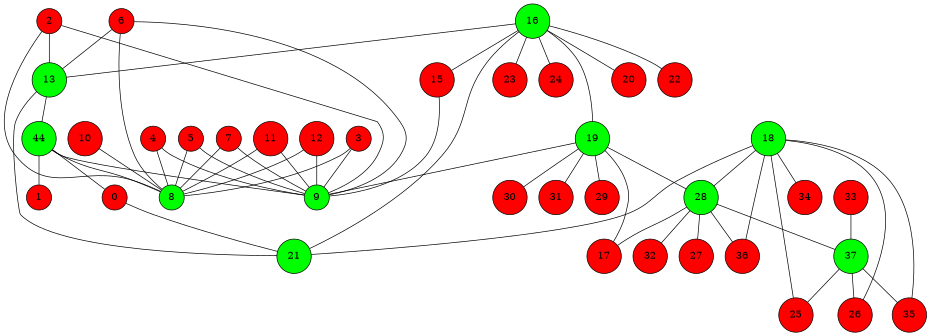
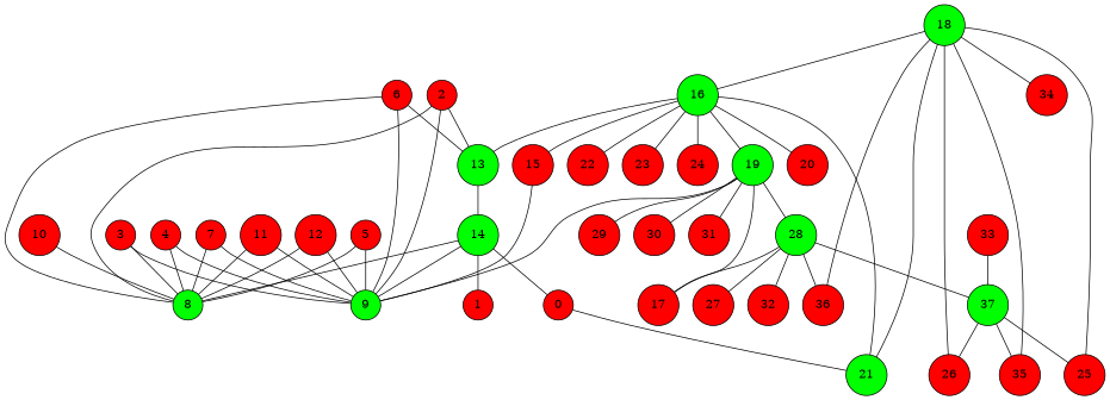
  graph {
    node [fillcolor=red shape=circle style=filled]
    0 [width=0.1]
    21 [fillcolor=green width=0.1]
    1 [width=0.1]
    2 [width=0.1]
    8 [fillcolor=green width=0.1]
    9 [fillcolor=green width=0.1]
    13 [fillcolor=green width=0.1]
-   14 [fillcolor=green width=0.1 label=44]
+   14 [fillcolor=green width=0.1]
    3 [width=0.1]
    4 [width=0.1]
    5 [width=0.1]
    6 [width=0.1]
    7 [width=0.1]
    10 [width=0.1]
    11 [width=0.1]
    12 [width=0.1]
    15 [width=0.1]
    16 [fillcolor=green width=0.1]
    19 [fillcolor=green width=0.1]
    20 [width=0.1]
    22 [width=0.1]
    23 [width=0.1]
    24 [width=0.1]
    17 [width=0.1]
    28 [fillcolor=green width=0.1]
    29 [width=0.1]
    30 [width=0.1]
    31 [width=0.1]
    18 [fillcolor=green width=0.1]
    25 [width=0.1]
    26 [width=0.1]
    34 [width=0.1]
    35 [width=0.1]
    36 [width=0.1]
    27 [width=0.1]
    32 [width=0.1]
    37 [fillcolor=green width=0.1]
    33 [width=0.1]
    0 -- 21
    2 -- 8
    2 -- 9
    2 -- 13
-   13 -- 21
    13 -- 14
    14 -- 0
    14 -- 1
    14 -- 8
    14 -- 9
    3 -- 8
    3 -- 9
    4 -- 8
    4 -- 9
    5 -- 8
    5 -- 9
    6 -- 8
    6 -- 9
    6 -- 13
    7 -- 8
    7 -- 9
    10 -- 8
    11 -- 8
    11 -- 9
    12 -- 8
    12 -- 9
    15 -- 9
    16 -- 21
    16 -- 13
    16 -- 15
    16 -- 19
    16 -- 20
    16 -- 22
    16 -- 23
    16 -- 24
    19 -- 9
    19 -- 17
    19 -- 28
    19 -- 29
    19 -- 30
    19 -- 31
    28 -- 17
    28 -- 36
    28 -- 27
    28 -- 32
    28 -- 37
    18 -- 21
-   18 -- 28
+   18 -- 16
    18 -- 25
    18 -- 26
    18 -- 34
    18 -- 35
    18 -- 36
    37 -- 25
    37 -- 26
    37 -- 35
    33 -- 37
  }
